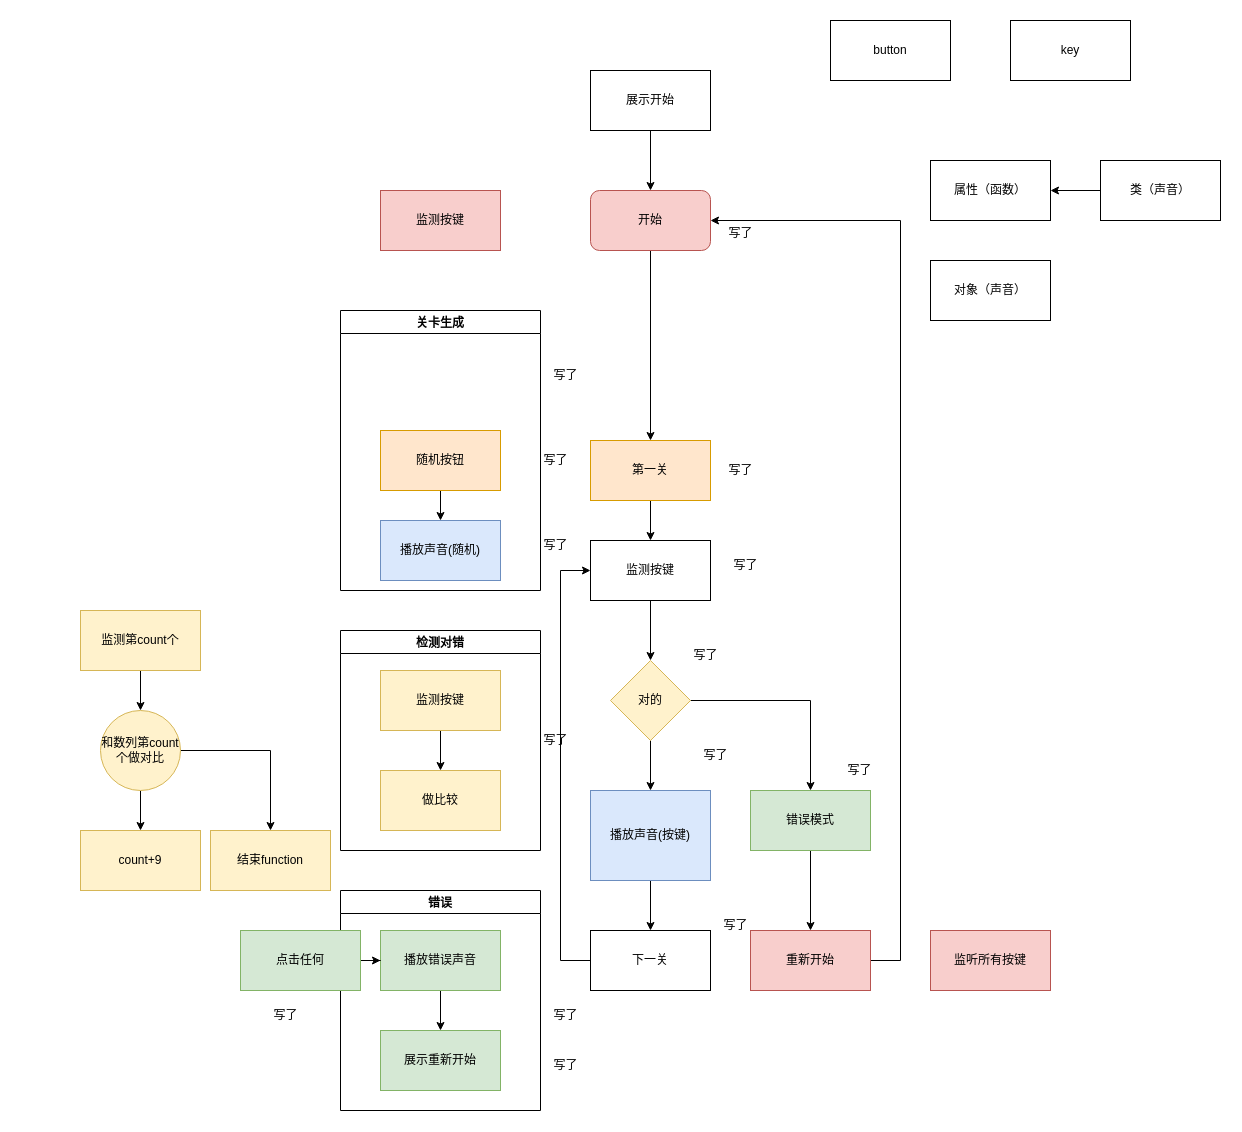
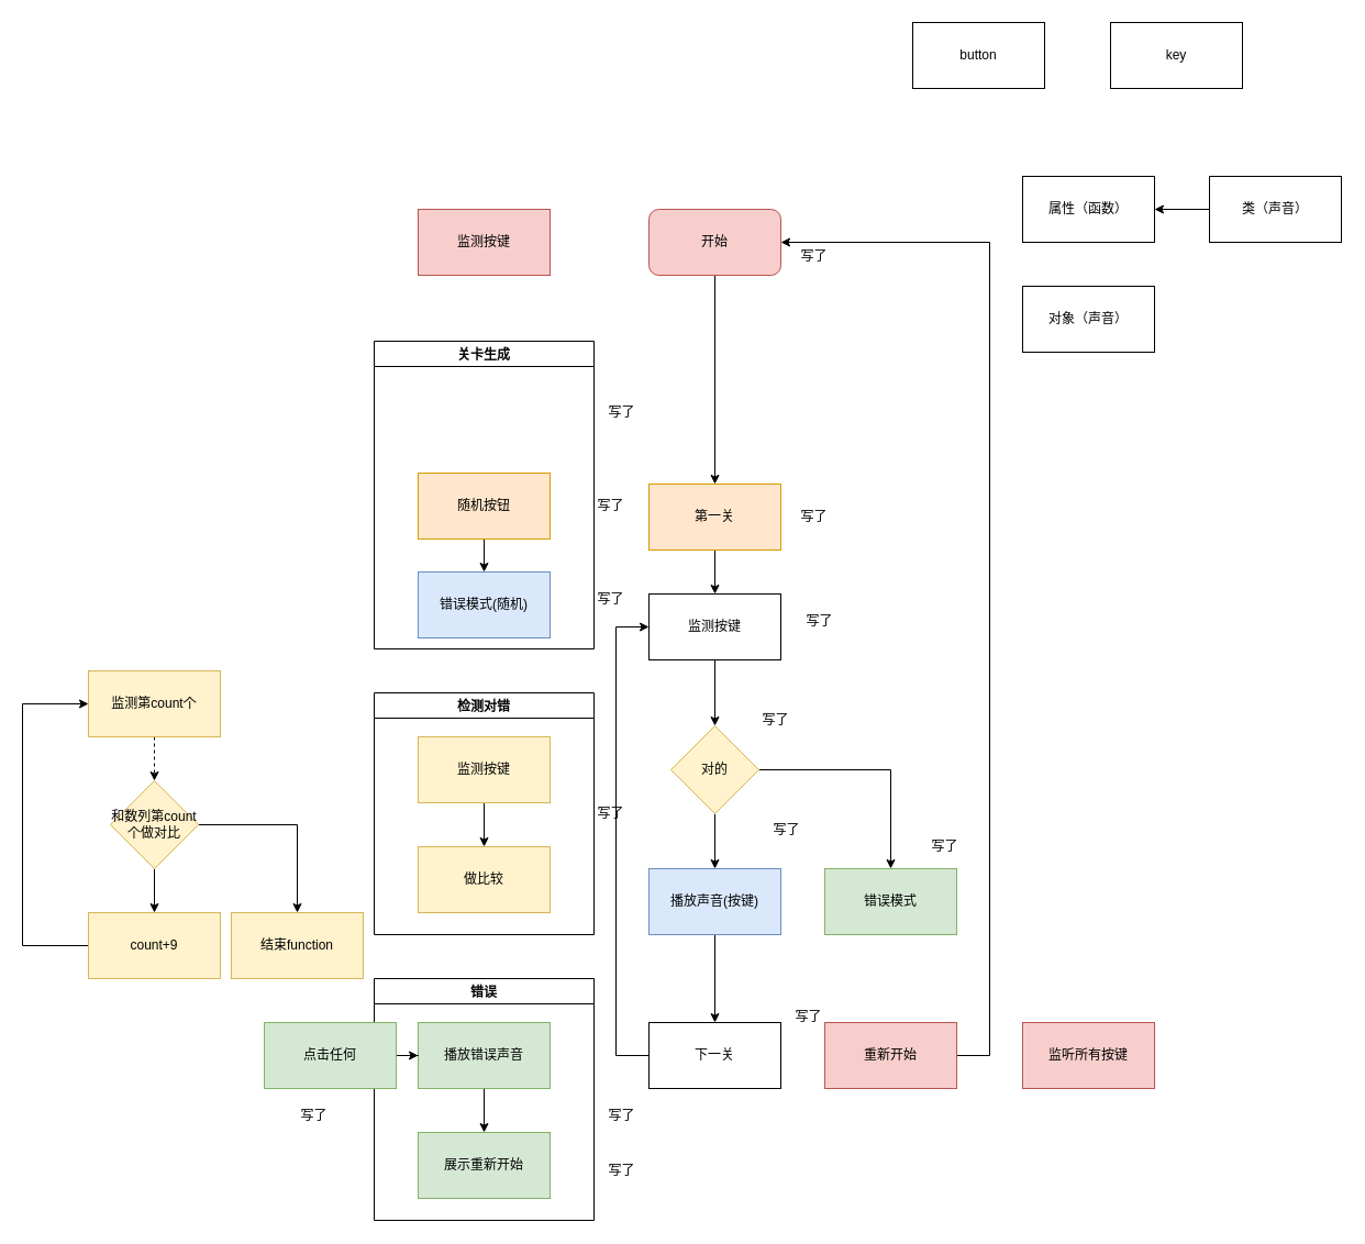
  <mxCell id="0" />
  <mxCell id="1" parent="0" />
  <mxCell id="2" value="button" style="rounded=0;whiteSpace=wrap;html=1;" vertex="1" parent="1"><mxGeometry x="830" y="20" width="120" height="60" as="geometry" /></mxCell>
  <mxCell id="3" value="对象（声音）" style="rounded=0;whiteSpace=wrap;html=1;" vertex="1" parent="1"><mxGeometry x="930" y="260" width="120" height="60" as="geometry" /></mxCell>
  <mxCell id="4" value="key" style="rounded=0;whiteSpace=wrap;html=1;" vertex="1" parent="1"><mxGeometry x="1010" y="20" width="120" height="60" as="geometry" /></mxCell>
  <mxCell id="5" value="属性（函数）" style="rounded=0;whiteSpace=wrap;html=1;" vertex="1" parent="1"><mxGeometry x="930" y="160" width="120" height="60" as="geometry" /></mxCell>
  <mxCell id="6" style="edgeStyle=orthogonalEdgeStyle;rounded=0;orthogonalLoop=1;jettySize=auto;html=1;" edge="1" parent="1" source="7" target="5"><mxGeometry relative="1" as="geometry" /></mxCell>
  <mxCell id="7" value="类（声音）" style="rounded=0;whiteSpace=wrap;html=1;" vertex="1" parent="1"><mxGeometry x="1100" y="160" width="120" height="60" as="geometry" /></mxCell>
  <mxCell id="8" style="edgeStyle=orthogonalEdgeStyle;rounded=0;orthogonalLoop=1;jettySize=auto;html=1;" edge="1" parent="1" source="9" target="20"><mxGeometry relative="1" as="geometry" /></mxCell>
- <mxCell id="9" value="播放声音(按键)" style="rounded=0;whiteSpace=wrap;html=1;fillColor=#dae8fc;strokeColor=#6c8ebf;" vertex="1" parent="1"><mxGeometry x="590" y="790" width="120" height="90" as="geometry" /></mxCell>
+ <mxCell id="9" value="播放声音(按键)" style="rounded=0;whiteSpace=wrap;html=1;fillColor=#dae8fc;strokeColor=#6c8ebf;" vertex="1" parent="1"><mxGeometry x="590" y="790" width="120" height="60" as="geometry" /></mxCell>
  <mxCell id="10" style="edgeStyle=orthogonalEdgeStyle;rounded=0;orthogonalLoop=1;jettySize=auto;html=1;" edge="1" parent="1" source="11" target="14"><mxGeometry relative="1" as="geometry" /></mxCell>
  <mxCell id="11" value="监测按键" style="rounded=0;whiteSpace=wrap;html=1;" vertex="1" parent="1"><mxGeometry x="590" y="540" width="120" height="60" as="geometry" /></mxCell>
  <mxCell id="12" style="edgeStyle=orthogonalEdgeStyle;rounded=0;orthogonalLoop=1;jettySize=auto;html=1;" edge="1" parent="1" source="14" target="9"><mxGeometry relative="1" as="geometry" /></mxCell>
  <mxCell id="13" style="edgeStyle=orthogonalEdgeStyle;rounded=0;orthogonalLoop=1;jettySize=auto;html=1;" edge="1" parent="1" source="14" target="16"><mxGeometry relative="1" as="geometry" /></mxCell>
  <mxCell id="14" value="对的" style="rhombus;whiteSpace=wrap;html=1;fillColor=#fff2cc;strokeColor=#d6b656;" vertex="1" parent="1"><mxGeometry x="610" y="660" width="80" height="80" as="geometry" /></mxCell>
- <mxCell id="15" style="edgeStyle=orthogonalEdgeStyle;rounded=0;orthogonalLoop=1;jettySize=auto;html=1;" edge="1" parent="1" source="16" target="18"><mxGeometry relative="1" as="geometry" /></mxCell>
  <mxCell id="16" value="错误模式" style="rounded=0;whiteSpace=wrap;html=1;fillColor=#d5e8d4;strokeColor=#82b366;" vertex="1" parent="1"><mxGeometry x="750" y="790" width="120" height="60" as="geometry" /></mxCell>
  <mxCell id="17" style="edgeStyle=orthogonalEdgeStyle;rounded=0;orthogonalLoop=1;jettySize=auto;html=1;entryX=1;entryY=0.5;entryDx=0;entryDy=0;" edge="1" parent="1" source="18" target="24"><mxGeometry relative="1" as="geometry"><mxPoint x="740" y="380" as="targetPoint" /><Array as="points"><mxPoint x="900" y="960" /><mxPoint x="900" y="220" /></Array></mxGeometry></mxCell>
  <mxCell id="18" value="重新开始" style="rounded=0;whiteSpace=wrap;html=1;fillColor=#f8cecc;strokeColor=#b85450;" vertex="1" parent="1"><mxGeometry x="750" y="930" width="120" height="60" as="geometry" /></mxCell>
  <mxCell id="19" style="edgeStyle=orthogonalEdgeStyle;rounded=0;orthogonalLoop=1;jettySize=auto;html=1;" edge="1" parent="1" source="20" target="11"><mxGeometry relative="1" as="geometry"><Array as="points"><mxPoint x="560" y="960" /><mxPoint x="560" y="570" /></Array></mxGeometry></mxCell>
  <mxCell id="20" value="下一关" style="rounded=0;whiteSpace=wrap;html=1;" vertex="1" parent="1"><mxGeometry x="590" y="930" width="120" height="60" as="geometry" /></mxCell>
  <mxCell id="21" style="edgeStyle=orthogonalEdgeStyle;rounded=0;orthogonalLoop=1;jettySize=auto;html=1;" edge="1" parent="1" source="22" target="11"><mxGeometry relative="1" as="geometry" /></mxCell>
  <mxCell id="22" value="第一关" style="rounded=0;whiteSpace=wrap;html=1;fillColor=#ffe6cc;strokeColor=#d79b00;" vertex="1" parent="1"><mxGeometry x="590" y="440" width="120" height="60" as="geometry" /></mxCell>
  <mxCell id="23" style="edgeStyle=orthogonalEdgeStyle;rounded=0;orthogonalLoop=1;jettySize=auto;html=1;" edge="1" parent="1" source="24" target="22"><mxGeometry relative="1" as="geometry" /></mxCell>
  <mxCell id="24" value="开始" style="whiteSpace=wrap;html=1;fillColor=#f8cecc;strokeColor=#b85450;rounded=1;" vertex="1" parent="1"><mxGeometry x="590" y="190" width="120" height="60" as="geometry" /></mxCell>
  <mxCell id="25" value="" style="edgeStyle=orthogonalEdgeStyle;rounded=0;orthogonalLoop=1;jettySize=auto;html=1;" edge="1" parent="1" source="26" target="27"><mxGeometry relative="1" as="geometry" /></mxCell>
  <mxCell id="26" value="随机按钮" style="rounded=0;whiteSpace=wrap;html=1;fillColor=#ffe6cc;strokeColor=#d79b00;" vertex="1" parent="1"><mxGeometry x="380" y="430" width="120" height="60" as="geometry" /></mxCell>
- <mxCell id="27" value="播放声音(随机)" style="rounded=0;whiteSpace=wrap;html=1;fillColor=#dae8fc;strokeColor=#6c8ebf;" vertex="1" parent="1"><mxGeometry x="380" y="520" width="120" height="60" as="geometry" /></mxCell>
+ <mxCell id="27" value="错误模式(随机)" style="rounded=0;whiteSpace=wrap;html=1;fillColor=#dae8fc;strokeColor=#6c8ebf;" vertex="1" parent="1"><mxGeometry x="380" y="520" width="120" height="60" as="geometry" /></mxCell>
  <mxCell id="28" value="关卡生成" style="swimlane;" vertex="1" parent="1"><mxGeometry x="340" y="310" width="200" height="280" as="geometry" /></mxCell>
  <mxCell id="29" value="检测对错" style="swimlane;" vertex="1" parent="1"><mxGeometry x="340" y="630" width="200" height="220" as="geometry"><mxRectangle x="-130" y="650" width="90" height="30" as="alternateBounds" /></mxGeometry></mxCell>
  <mxCell id="30" value="" style="edgeStyle=orthogonalEdgeStyle;rounded=0;orthogonalLoop=1;jettySize=auto;html=1;" edge="1" parent="29" source="31" target="32"><mxGeometry relative="1" as="geometry" /></mxCell>
  <mxCell id="31" value="监测按键" style="rounded=0;whiteSpace=wrap;html=1;fillColor=#fff2cc;strokeColor=#d6b656;" vertex="1" parent="29"><mxGeometry x="40" y="40" width="120" height="60" as="geometry" /></mxCell>
  <mxCell id="32" value="做比较" style="rounded=0;whiteSpace=wrap;html=1;fillColor=#fff2cc;strokeColor=#d6b656;" vertex="1" parent="29"><mxGeometry x="40" y="140" width="120" height="60" as="geometry" /></mxCell>
  <mxCell id="33" value="错误" style="swimlane;" vertex="1" parent="1"><mxGeometry x="340" y="890" width="200" height="220" as="geometry"><mxRectangle x="-130" y="650" width="90" height="30" as="alternateBounds" /></mxGeometry></mxCell>
  <mxCell id="34" value="" style="edgeStyle=orthogonalEdgeStyle;rounded=0;orthogonalLoop=1;jettySize=auto;html=1;" edge="1" parent="33" source="35" target="36"><mxGeometry relative="1" as="geometry" /></mxCell>
  <mxCell id="35" value="播放错误声音" style="rounded=0;whiteSpace=wrap;html=1;fillColor=#d5e8d4;strokeColor=#82b366;" vertex="1" parent="33"><mxGeometry x="40" y="40" width="120" height="60" as="geometry" /></mxCell>
  <mxCell id="36" value="展示重新开始" style="rounded=0;whiteSpace=wrap;html=1;fillColor=#d5e8d4;strokeColor=#82b366;" vertex="1" parent="33"><mxGeometry x="40" y="140" width="120" height="60" as="geometry" /></mxCell>
- <mxCell id="37" style="edgeStyle=orthogonalEdgeStyle;rounded=0;orthogonalLoop=1;jettySize=auto;html=1;" edge="1" parent="1" source="38" target="24"><mxGeometry relative="1" as="geometry" /></mxCell>
- <mxCell id="38" value="展示开始" style="rounded=0;whiteSpace=wrap;html=1;" vertex="1" parent="1"><mxGeometry x="590" y="70" width="120" height="60" as="geometry" /></mxCell>
  <mxCell id="39" value="监测按键" style="rounded=0;whiteSpace=wrap;html=1;fillColor=#f8cecc;strokeColor=#b85450;" vertex="1" parent="1"><mxGeometry x="380" y="190" width="120" height="60" as="geometry" /></mxCell>
  <mxCell id="40" value="写了" style="text;html=1;align=center;verticalAlign=middle;resizable=0;points=[];autosize=1;strokeColor=none;fillColor=none;" vertex="1" parent="1"><mxGeometry x="715" y="218" width="50" height="30" as="geometry" /></mxCell>
  <mxCell id="41" value="写了" style="text;html=1;align=center;verticalAlign=middle;resizable=0;points=[];autosize=1;strokeColor=none;fillColor=none;" vertex="1" parent="1"><mxGeometry x="540" y="360" width="50" height="30" as="geometry" /></mxCell>
  <mxCell id="42" value="写了" style="text;html=1;align=center;verticalAlign=middle;resizable=0;points=[];autosize=1;strokeColor=none;fillColor=none;" vertex="1" parent="1"><mxGeometry x="530" y="445" width="50" height="30" as="geometry" /></mxCell>
  <mxCell id="43" value="写了" style="text;html=1;align=center;verticalAlign=middle;resizable=0;points=[];autosize=1;strokeColor=none;fillColor=none;" vertex="1" parent="1"><mxGeometry x="530" y="530" width="50" height="30" as="geometry" /></mxCell>
  <mxCell id="44" value="写了" style="text;html=1;align=center;verticalAlign=middle;resizable=0;points=[];autosize=1;strokeColor=none;fillColor=none;" vertex="1" parent="1"><mxGeometry x="715" y="455" width="50" height="30" as="geometry" /></mxCell>
  <mxCell id="45" value="写了" style="text;html=1;align=center;verticalAlign=middle;resizable=0;points=[];autosize=1;strokeColor=none;fillColor=none;" vertex="1" parent="1"><mxGeometry x="720" y="550" width="50" height="30" as="geometry" /></mxCell>
- <mxCell id="46" value="" style="edgeStyle=orthogonalEdgeStyle;rounded=0;orthogonalLoop=1;jettySize=auto;html=1;" edge="1" parent="1" source="47" target="50"><mxGeometry relative="1" as="geometry" /></mxCell>
+ <mxCell id="46" value="" style="edgeStyle=orthogonalEdgeStyle;rounded=0;orthogonalLoop=1;jettySize=auto;html=1;dashed=1;" edge="1" parent="1" source="47" target="50"><mxGeometry relative="1" as="geometry" /></mxCell>
  <mxCell id="47" value="监测第count个" style="rounded=0;whiteSpace=wrap;html=1;fillColor=#fff2cc;strokeColor=#d6b656;" vertex="1" parent="1"><mxGeometry x="80" y="610" width="120" height="60" as="geometry" /></mxCell>
  <mxCell id="48" value="" style="edgeStyle=orthogonalEdgeStyle;rounded=0;orthogonalLoop=1;jettySize=auto;html=1;" edge="1" parent="1" source="50" target="52"><mxGeometry relative="1" as="geometry" /></mxCell>
  <mxCell id="49" value="" style="edgeStyle=orthogonalEdgeStyle;rounded=0;orthogonalLoop=1;jettySize=auto;html=1;" edge="1" parent="1" source="50" target="53"><mxGeometry relative="1" as="geometry" /></mxCell>
- <mxCell id="50" value="和数列第count个做对比" style="ellipse;whiteSpace=wrap;html=1;fillColor=#fff2cc;strokeColor=#d6b656;" vertex="1" parent="1"><mxGeometry x="100" y="710" width="80" height="80" as="geometry" /></mxCell>
+ <mxCell id="50" value="和数列第count个做对比" style="rhombus;whiteSpace=wrap;html=1;fillColor=#fff2cc;strokeColor=#d6b656;rounded=0;" vertex="1" parent="1"><mxGeometry x="100" y="710" width="80" height="80" as="geometry" /></mxCell>
+ <mxCell id="51" style="edgeStyle=orthogonalEdgeStyle;rounded=0;orthogonalLoop=1;jettySize=auto;html=1;" edge="1" parent="1" source="52" target="47"><mxGeometry relative="1" as="geometry"><Array as="points"><mxPoint x="20" y="860" /><mxPoint x="20" y="640" /></Array></mxGeometry></mxCell>
  <mxCell id="52" value="count+9" style="rounded=0;whiteSpace=wrap;html=1;fillColor=#fff2cc;strokeColor=#d6b656;" vertex="1" parent="1"><mxGeometry x="80" y="830" width="120" height="60" as="geometry" /></mxCell>
  <mxCell id="53" value="结束function" style="whiteSpace=wrap;html=1;fillColor=#fff2cc;strokeColor=#d6b656;rounded=0;" vertex="1" parent="1"><mxGeometry x="210" y="830" width="120" height="60" as="geometry" /></mxCell>
  <mxCell id="54" value="写了" style="text;html=1;align=center;verticalAlign=middle;resizable=0;points=[];autosize=1;strokeColor=none;fillColor=none;" vertex="1" parent="1"><mxGeometry x="530" y="725" width="50" height="30" as="geometry" /></mxCell>
  <mxCell id="55" value="写了" style="text;html=1;align=center;verticalAlign=middle;resizable=0;points=[];autosize=1;strokeColor=none;fillColor=none;" vertex="1" parent="1"><mxGeometry x="680" y="640" width="50" height="30" as="geometry" /></mxCell>
  <mxCell id="56" value="" style="edgeStyle=orthogonalEdgeStyle;rounded=0;orthogonalLoop=1;jettySize=auto;html=1;" edge="1" parent="1" source="57" target="35"><mxGeometry relative="1" as="geometry" /></mxCell>
  <mxCell id="57" value="点击任何" style="rounded=0;whiteSpace=wrap;html=1;fillColor=#d5e8d4;strokeColor=#82b366;" vertex="1" parent="1"><mxGeometry x="240" y="930" width="120" height="60" as="geometry" /></mxCell>
  <mxCell id="58" value="写了" style="text;html=1;align=center;verticalAlign=middle;resizable=0;points=[];autosize=1;strokeColor=none;fillColor=none;" vertex="1" parent="1"><mxGeometry x="690" y="740" width="50" height="30" as="geometry" /></mxCell>
  <mxCell id="59" value="写了" style="text;html=1;align=center;verticalAlign=middle;resizable=0;points=[];autosize=1;strokeColor=none;fillColor=none;" vertex="1" parent="1"><mxGeometry x="540" y="1000" width="50" height="30" as="geometry" /></mxCell>
  <mxCell id="60" value="写了" style="text;html=1;align=center;verticalAlign=middle;resizable=0;points=[];autosize=1;strokeColor=none;fillColor=none;" vertex="1" parent="1"><mxGeometry x="260" y="1000" width="50" height="30" as="geometry" /></mxCell>
  <mxCell id="61" value="写了" style="text;html=1;align=center;verticalAlign=middle;resizable=0;points=[];autosize=1;strokeColor=none;fillColor=none;" vertex="1" parent="1"><mxGeometry x="710" y="910" width="50" height="30" as="geometry" /></mxCell>
  <mxCell id="62" value="写了" style="text;html=1;align=center;verticalAlign=middle;resizable=0;points=[];autosize=1;strokeColor=none;fillColor=none;" vertex="1" parent="1"><mxGeometry x="540" y="1050" width="50" height="30" as="geometry" /></mxCell>
  <mxCell id="63" value="写了" style="text;html=1;align=center;verticalAlign=middle;resizable=0;points=[];autosize=1;strokeColor=none;fillColor=none;" vertex="1" parent="1"><mxGeometry x="834" y="755" width="50" height="30" as="geometry" /></mxCell>
  <mxCell id="64" value="监听所有按键" style="rounded=0;whiteSpace=wrap;html=1;fillColor=#f8cecc;strokeColor=#b85450;" vertex="1" parent="1"><mxGeometry x="930" y="930" width="120" height="60" as="geometry" /></mxCell>
